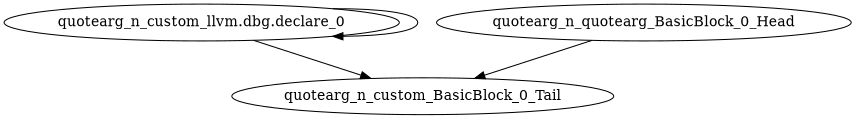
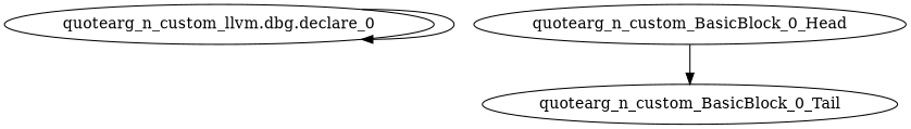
  digraph {
    "quotearg_n_custom_llvm.dbg.declare_0"
    quotearg_n_custom_BasicBlock_0_Tail
-   quotearg_n_custom_BasicBlock_0_Head [label=quotearg_n_quotearg_BasicBlock_0_Head]
+   quotearg_n_custom_BasicBlock_0_Head
    "quotearg_n_custom_llvm.dbg.declare_0" -> "quotearg_n_custom_llvm.dbg.declare_0"
-   "quotearg_n_custom_llvm.dbg.declare_0" -> quotearg_n_custom_BasicBlock_0_Tail
    quotearg_n_custom_BasicBlock_0_Head -> quotearg_n_custom_BasicBlock_0_Tail
  }
